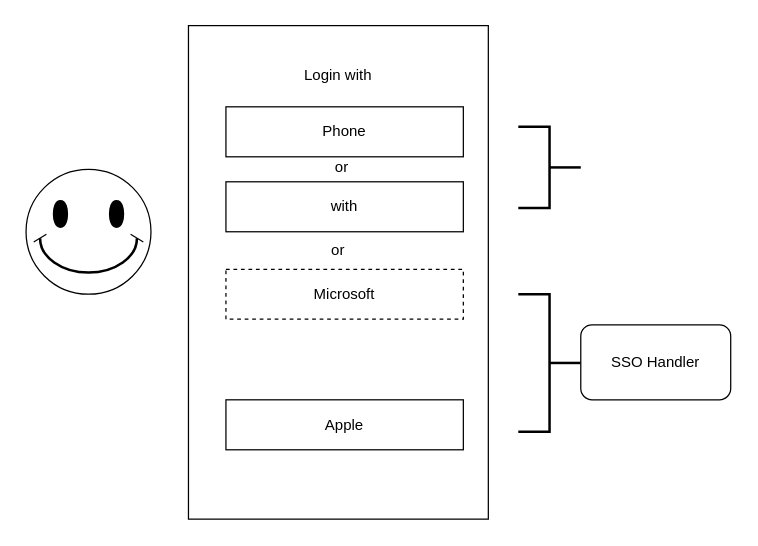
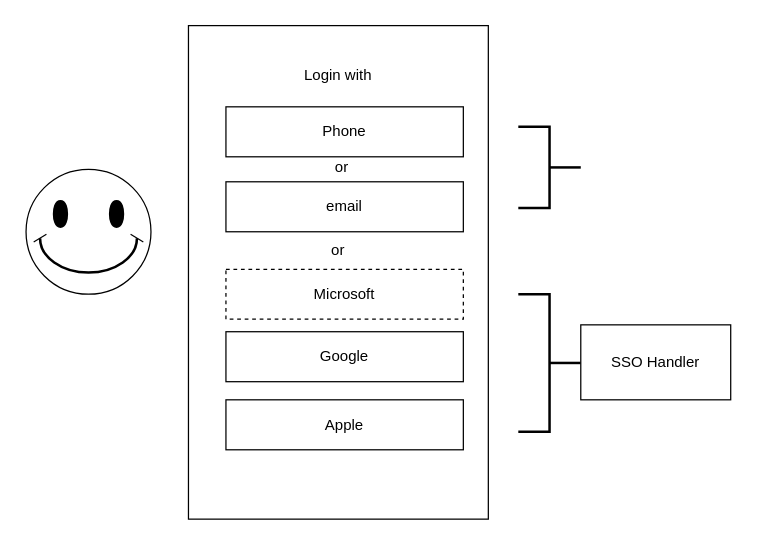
  <mxCell id="0" />
  <mxCell id="1" parent="0" />
  <mxCell id="2" value="" style="verticalLabelPosition=bottom;verticalAlign=top;html=1;shape=mxgraph.basic.smiley" vertex="1" parent="1"><mxGeometry x="20" y="135" width="100" height="100" as="geometry" /></mxCell>
  <mxCell id="3" value="" style="rounded=0;whiteSpace=wrap;html=1;" vertex="1" parent="1"><mxGeometry x="150" y="20" width="240" height="395" as="geometry" /></mxCell>
  <mxCell id="4" value="Phone" style="rounded=0;whiteSpace=wrap;html=1;" vertex="1" parent="1"><mxGeometry x="180" y="85" width="190" height="40" as="geometry" /></mxCell>
- <mxCell id="5" value="with" style="rounded=0;whiteSpace=wrap;html=1;" vertex="1" parent="1"><mxGeometry x="180" y="145" width="190" height="40" as="geometry" /></mxCell>
+ <mxCell id="5" value="email" style="rounded=0;whiteSpace=wrap;html=1;" vertex="1" parent="1"><mxGeometry x="180" y="145" width="190" height="40" as="geometry" /></mxCell>
  <mxCell id="6" value="Microsoft" style="rounded=0;whiteSpace=wrap;html=1;dashed=1;" vertex="1" parent="1"><mxGeometry x="180" y="215" width="190" height="40" as="geometry" /></mxCell>
  <mxCell id="7" value="Login with" style="text;html=1;align=center;verticalAlign=middle;whiteSpace=wrap;rounded=0;" vertex="1" parent="1"><mxGeometry x="240" y="45" width="60" height="30" as="geometry" /></mxCell>
  <mxCell id="8" value="or" style="text;html=1;align=center;verticalAlign=middle;whiteSpace=wrap;rounded=0;" vertex="1" parent="1"><mxGeometry x="243" y="119" width="60" height="30" as="geometry" /></mxCell>
  <mxCell id="9" value="or" style="text;html=1;align=center;verticalAlign=middle;whiteSpace=wrap;rounded=0;" vertex="1" parent="1"><mxGeometry x="240" y="185" width="60" height="30" as="geometry" /></mxCell>
+ <mxCell id="10" value="Google" style="rounded=0;whiteSpace=wrap;html=1;" vertex="1" parent="1"><mxGeometry x="180" y="265" width="190" height="40" as="geometry" /></mxCell>
  <mxCell id="11" value="Apple" style="rounded=0;whiteSpace=wrap;html=1;" vertex="1" parent="1"><mxGeometry x="180" y="319.5" width="190" height="40" as="geometry" /></mxCell>
  <mxCell id="12" value="" style="strokeWidth=2;html=1;shape=mxgraph.flowchart.annotation_2;align=left;labelPosition=right;pointerEvents=1;rotation=-180;" vertex="1" parent="1"><mxGeometry x="414" y="235" width="50" height="110" as="geometry" /></mxCell>
- <mxCell id="13" value="SSO Handler" style="whiteSpace=wrap;html=1;rounded=1;" vertex="1" parent="1"><mxGeometry x="464" y="259.5" width="120" height="60" as="geometry" /></mxCell>
+ <mxCell id="13" value="SSO Handler" style="rounded=0;whiteSpace=wrap;html=1;" vertex="1" parent="1"><mxGeometry x="464" y="259.5" width="120" height="60" as="geometry" /></mxCell>
  <mxCell id="14" value="" style="strokeWidth=2;html=1;shape=mxgraph.flowchart.annotation_2;align=left;labelPosition=right;pointerEvents=1;rotation=-180;" vertex="1" parent="1"><mxGeometry x="414" y="101" width="50" height="65" as="geometry" /></mxCell>
